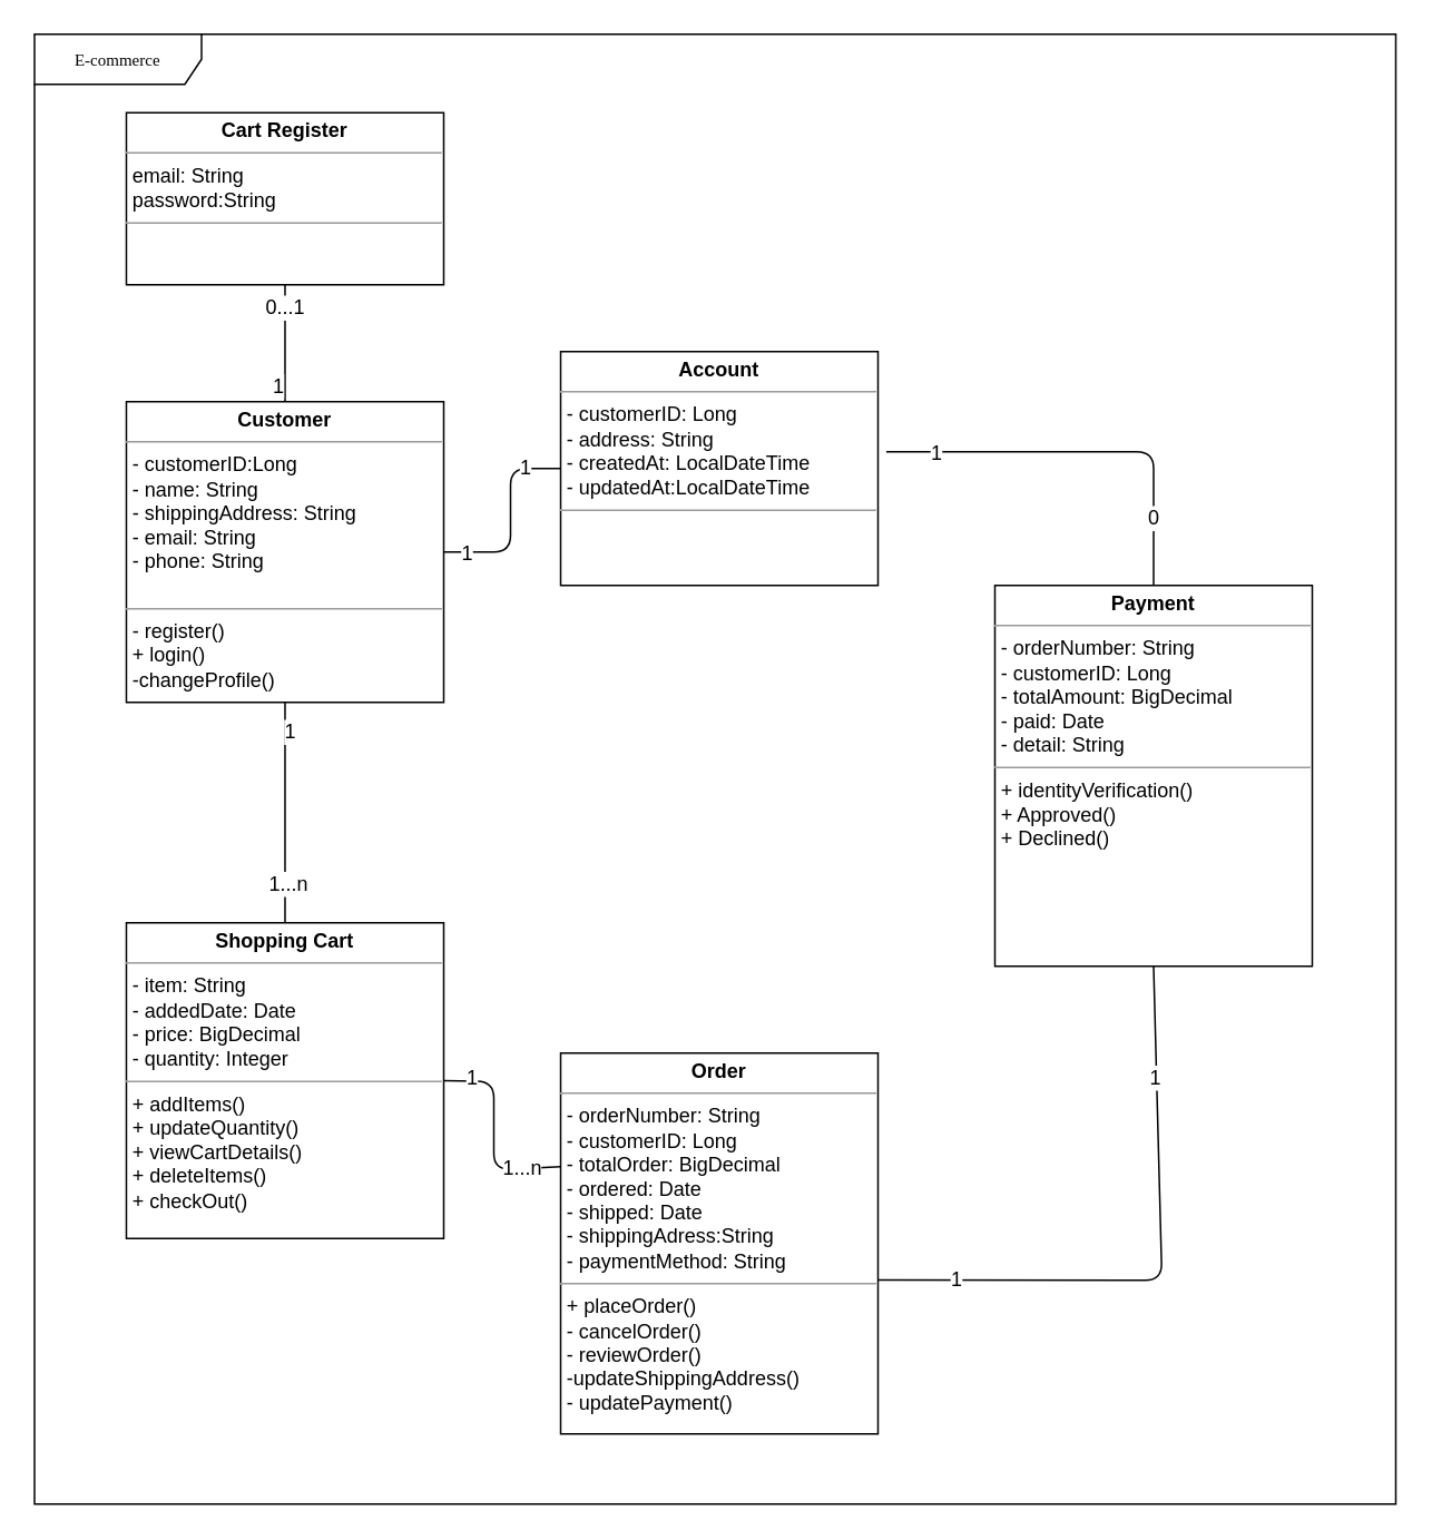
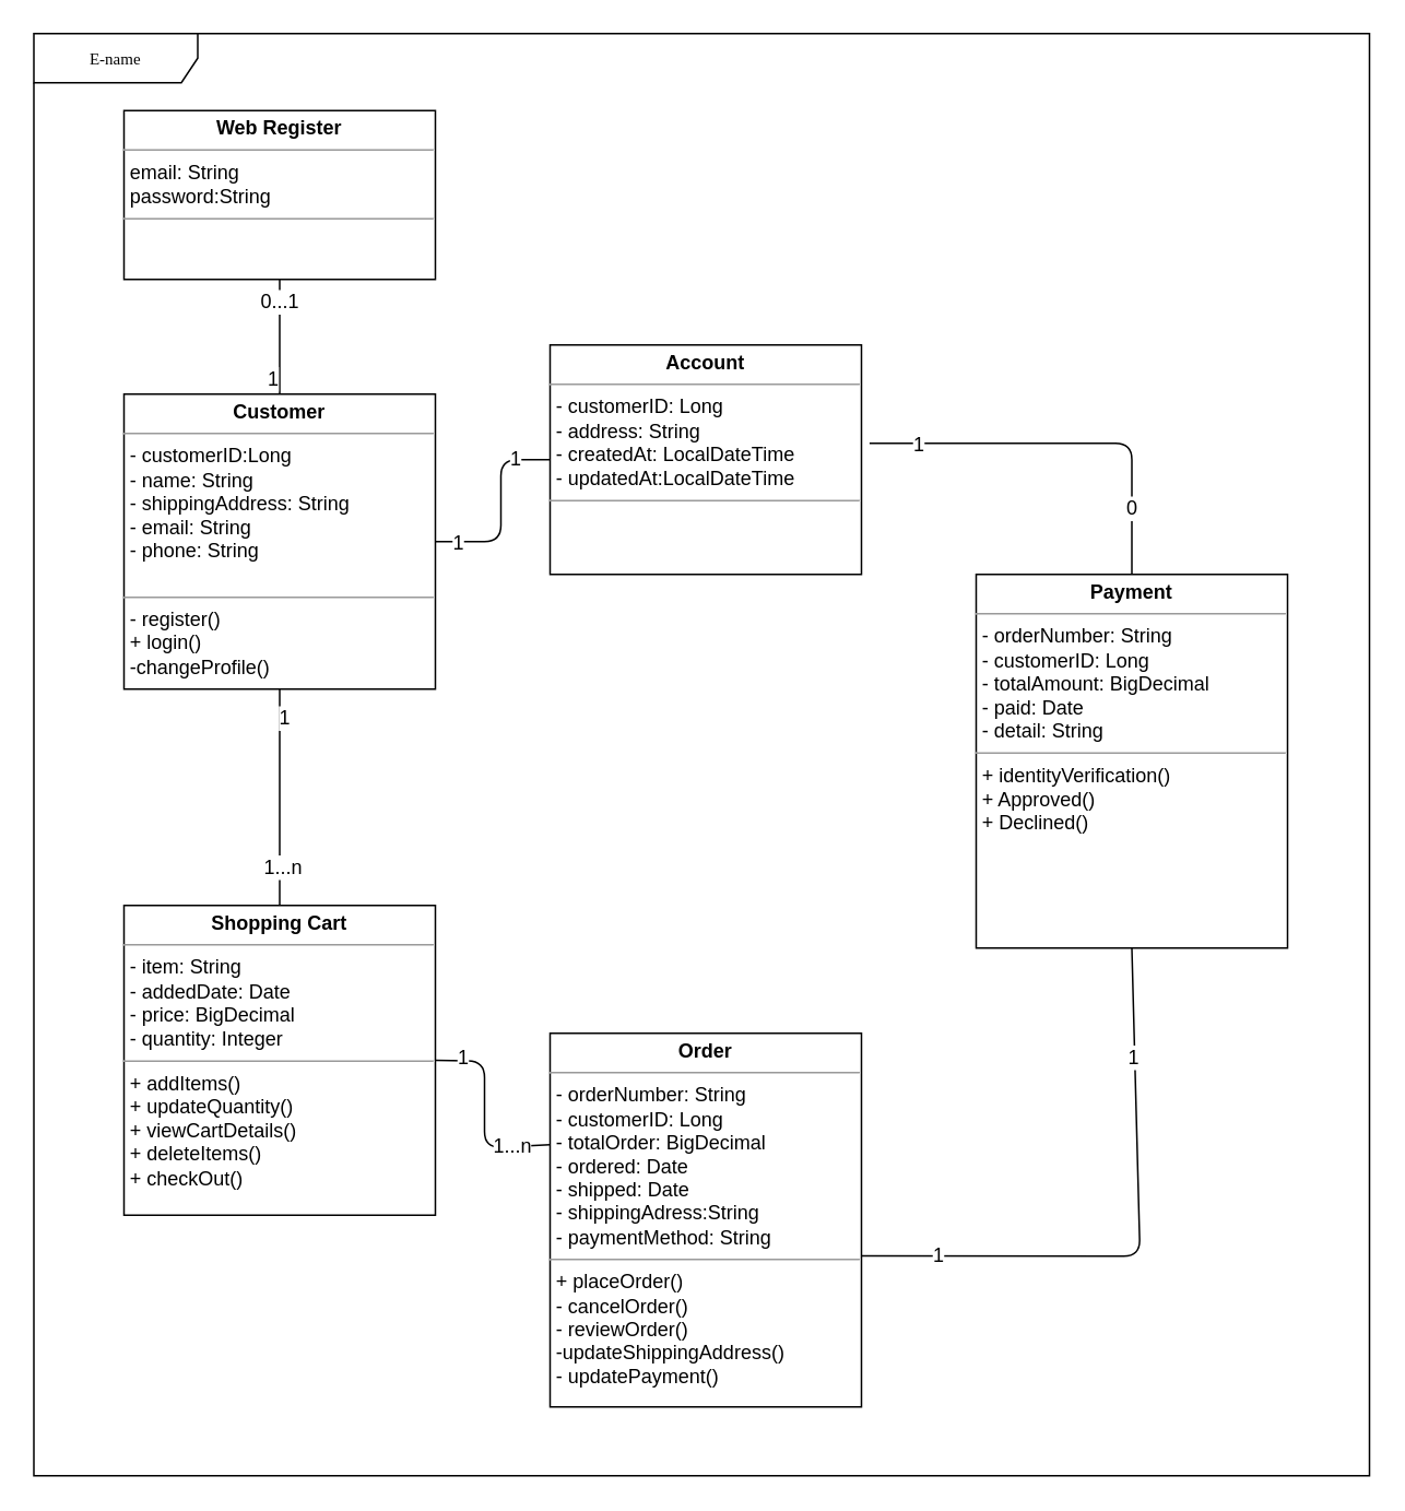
  <mxCell id="0" />
  <mxCell id="1" parent="0" />
- <mxCell id="2" value="E-commerce" style="shape=umlFrame;whiteSpace=wrap;html=1;rounded=0;shadow=0;comic=0;labelBackgroundColor=none;strokeWidth=1;fontFamily=Verdana;fontSize=10;align=center;width=100;height=30;" parent="1" vertex="1"><mxGeometry x="20" y="20" width="815" height="880" as="geometry" /></mxCell>
+ <mxCell id="2" value="E-name" style="shape=umlFrame;whiteSpace=wrap;html=1;rounded=0;shadow=0;comic=0;labelBackgroundColor=none;strokeWidth=1;fontFamily=Verdana;fontSize=10;align=center;width=100;height=30;" parent="1" vertex="1"><mxGeometry x="20" y="20" width="815" height="880" as="geometry" /></mxCell>
  <mxCell id="3" value="&lt;p style=&quot;margin: 0px ; margin-top: 4px ; text-align: center&quot;&gt;&lt;b&gt;Order&lt;/b&gt;&lt;br&gt;&lt;/p&gt;&lt;hr size=&quot;1&quot;&gt;&lt;p style=&quot;margin: 0px ; margin-left: 4px&quot;&gt;- orderNumber: String&lt;/p&gt;&lt;p style=&quot;margin: 0px ; margin-left: 4px&quot;&gt;- customerID: Long&lt;/p&gt;&lt;p style=&quot;margin: 0px ; margin-left: 4px&quot;&gt;- totalOrder: BigDecimal&lt;/p&gt;&lt;p style=&quot;margin: 0px ; margin-left: 4px&quot;&gt;- ordered: Date&lt;/p&gt;&lt;p style=&quot;margin: 0px ; margin-left: 4px&quot;&gt;- shipped: Date&lt;/p&gt;&lt;p style=&quot;margin: 0px ; margin-left: 4px&quot;&gt;- shippingAdress:String&lt;/p&gt;&lt;p style=&quot;margin: 0px ; margin-left: 4px&quot;&gt;- paymentMethod: String&lt;/p&gt;&lt;hr size=&quot;1&quot;&gt;&lt;p style=&quot;margin: 0px ; margin-left: 4px&quot;&gt;+ placeOrder()&lt;/p&gt;&lt;p style=&quot;margin: 0px ; margin-left: 4px&quot;&gt;- cancelOrder()&lt;/p&gt;&lt;p style=&quot;margin: 0px ; margin-left: 4px&quot;&gt;- reviewOrder()&lt;/p&gt;&lt;p style=&quot;margin: 0px ; margin-left: 4px&quot;&gt;-updateShippingAddress()&lt;/p&gt;&lt;p style=&quot;margin: 0px ; margin-left: 4px&quot;&gt;- updatePayment()&lt;/p&gt;" style="verticalAlign=top;align=left;overflow=fill;fontSize=12;fontFamily=Helvetica;html=1;rounded=0;shadow=0;comic=0;labelBackgroundColor=none;strokeWidth=1" parent="1" vertex="1"><mxGeometry x="335" y="630" width="190" height="228" as="geometry" /></mxCell>
  <mxCell id="4" value="&lt;p style=&quot;margin: 0px ; margin-top: 4px ; text-align: center&quot;&gt;&lt;b&gt;Account&lt;/b&gt;&lt;/p&gt;&lt;hr size=&quot;1&quot;&gt;&lt;p style=&quot;margin: 0px ; margin-left: 4px&quot;&gt;- customerID: Long&lt;br&gt;- address: String&lt;/p&gt;&lt;p style=&quot;margin: 0px ; margin-left: 4px&quot;&gt;- createdAt: LocalDateTime&lt;/p&gt;&lt;p style=&quot;margin: 0px ; margin-left: 4px&quot;&gt;- updatedAt:LocalDateTime&lt;/p&gt;&lt;hr size=&quot;1&quot;&gt;&lt;p style=&quot;margin: 0px ; margin-left: 4px&quot;&gt;&lt;br&gt;&lt;/p&gt;" style="verticalAlign=top;align=left;overflow=fill;fontSize=12;fontFamily=Helvetica;html=1;rounded=0;shadow=0;comic=0;labelBackgroundColor=none;strokeWidth=1" parent="1" vertex="1"><mxGeometry x="335" y="210" width="190" height="140" as="geometry" /></mxCell>
- <mxCell id="5" value="&lt;p style=&quot;margin: 0px ; margin-top: 4px ; text-align: center&quot;&gt;&lt;b&gt;Cart Register&lt;/b&gt;&lt;br&gt;&lt;/p&gt;&lt;hr size=&quot;1&quot;&gt;&lt;p style=&quot;margin: 0px ; margin-left: 4px&quot;&gt;email: String&lt;br&gt;password:String&lt;/p&gt;&lt;hr size=&quot;1&quot;&gt;&lt;p style=&quot;margin: 0px ; margin-left: 4px&quot;&gt;&lt;br&gt;&lt;/p&gt;" style="verticalAlign=top;align=left;overflow=fill;fontSize=12;fontFamily=Helvetica;html=1;rounded=0;shadow=0;comic=0;labelBackgroundColor=none;strokeWidth=1" parent="1" vertex="1"><mxGeometry x="75" y="67" width="190" height="103" as="geometry" /></mxCell>
+ <mxCell id="5" value="&lt;p style=&quot;margin: 0px ; margin-top: 4px ; text-align: center&quot;&gt;&lt;b&gt;Web Register&lt;/b&gt;&lt;br&gt;&lt;/p&gt;&lt;hr size=&quot;1&quot;&gt;&lt;p style=&quot;margin: 0px ; margin-left: 4px&quot;&gt;email: String&lt;br&gt;password:String&lt;/p&gt;&lt;hr size=&quot;1&quot;&gt;&lt;p style=&quot;margin: 0px ; margin-left: 4px&quot;&gt;&lt;br&gt;&lt;/p&gt;" style="verticalAlign=top;align=left;overflow=fill;fontSize=12;fontFamily=Helvetica;html=1;rounded=0;shadow=0;comic=0;labelBackgroundColor=none;strokeWidth=1" parent="1" vertex="1"><mxGeometry x="75" y="67" width="190" height="103" as="geometry" /></mxCell>
  <mxCell id="6" value="&lt;p style=&quot;margin: 0px ; margin-top: 4px ; text-align: center&quot;&gt;&lt;b&gt;Customer&lt;/b&gt;&lt;/p&gt;&lt;hr size=&quot;1&quot;&gt;&lt;p style=&quot;margin: 0px ; margin-left: 4px&quot;&gt;- customerID:Long&lt;/p&gt;&lt;p style=&quot;margin: 0px ; margin-left: 4px&quot;&gt;- name: String&lt;br&gt;- shippingAddress: String&lt;/p&gt;&lt;p style=&quot;margin: 0px ; margin-left: 4px&quot;&gt;- email: String&lt;/p&gt;&lt;p style=&quot;margin: 0px ; margin-left: 4px&quot;&gt;- phone: String&lt;/p&gt;&lt;p style=&quot;margin: 0px ; margin-left: 4px&quot;&gt;&lt;br&gt;&lt;/p&gt;&lt;hr size=&quot;1&quot;&gt;&lt;p style=&quot;margin: 0px ; margin-left: 4px&quot;&gt;- register()&lt;br&gt;+ login()&lt;/p&gt;&lt;p style=&quot;margin: 0px ; margin-left: 4px&quot;&gt;-changeProfile()&lt;/p&gt;" style="verticalAlign=top;align=left;overflow=fill;fontSize=12;fontFamily=Helvetica;html=1;rounded=0;shadow=0;comic=0;labelBackgroundColor=none;strokeWidth=1" parent="1" vertex="1"><mxGeometry x="75" y="240" width="190" height="180" as="geometry" /></mxCell>
  <mxCell id="7" value="&lt;p style=&quot;margin: 0px ; margin-top: 4px ; text-align: center&quot;&gt;&lt;b&gt;Shopping Cart&lt;/b&gt;&lt;/p&gt;&lt;hr size=&quot;1&quot;&gt;&lt;p style=&quot;margin: 0px ; margin-left: 4px&quot;&gt;- item: String&lt;br&gt;- addedDate: Date&lt;/p&gt;&lt;p style=&quot;margin: 0px ; margin-left: 4px&quot;&gt;- price: BigDecimal&lt;/p&gt;&lt;p style=&quot;margin: 0px ; margin-left: 4px&quot;&gt;- quantity: Integer&lt;/p&gt;&lt;hr size=&quot;1&quot;&gt;&lt;p style=&quot;margin: 0px ; margin-left: 4px&quot;&gt;+ addItems()&lt;/p&gt;&lt;p style=&quot;margin: 0px ; margin-left: 4px&quot;&gt;+ updateQuantity()&lt;/p&gt;&lt;p style=&quot;margin: 0px ; margin-left: 4px&quot;&gt;+ viewCartDetails()&lt;/p&gt;&lt;p style=&quot;margin: 0px ; margin-left: 4px&quot;&gt;+ deleteItems()&lt;/p&gt;&lt;p style=&quot;margin: 0px ; margin-left: 4px&quot;&gt;+ checkOut()&lt;/p&gt;&lt;p style=&quot;margin: 0px ; margin-left: 4px&quot;&gt;&lt;br&gt;&lt;br&gt;&lt;/p&gt;" style="verticalAlign=top;align=left;overflow=fill;fontSize=12;fontFamily=Helvetica;html=1;rounded=0;shadow=0;comic=0;labelBackgroundColor=none;strokeWidth=1" parent="1" vertex="1"><mxGeometry x="75" y="552" width="190" height="189" as="geometry" /></mxCell>
  <mxCell id="8" value="" style="endArrow=none;html=1;entryX=0.5;entryY=1;entryDx=0;entryDy=0;exitX=0.5;exitY=0;exitDx=0;exitDy=0;" edge="1" parent="1" source="6" target="5"><mxGeometry width="50" height="50" relative="1" as="geometry"><mxPoint x="145" y="227" as="sourcePoint" /><mxPoint x="195" y="177" as="targetPoint" /></mxGeometry></mxCell>
  <mxCell id="9" value="0...1" style="text;html=1;resizable=0;points=[];align=center;verticalAlign=middle;labelBackgroundColor=#ffffff;" vertex="1" connectable="0" parent="8"><mxGeometry x="0.629" y="1" relative="1" as="geometry"><mxPoint as="offset" /></mxGeometry></mxCell>
  <mxCell id="10" value="1" style="text;html=1;resizable=0;points=[];align=center;verticalAlign=middle;labelBackgroundColor=#ffffff;" vertex="1" connectable="0" parent="8"><mxGeometry x="-0.714" y="-1" relative="1" as="geometry"><mxPoint x="-6" as="offset" /></mxGeometry></mxCell>
  <mxCell id="11" value="" style="endArrow=none;html=1;entryX=0;entryY=0.5;entryDx=0;entryDy=0;exitX=1;exitY=0.5;exitDx=0;exitDy=0;" edge="1" parent="1" source="6" target="4"><mxGeometry width="50" height="50" relative="1" as="geometry"><mxPoint x="180" y="250" as="sourcePoint" /><mxPoint x="180" y="180" as="targetPoint" /><Array as="points"><mxPoint x="305" y="330" /><mxPoint x="305" y="280" /></Array></mxGeometry></mxCell>
  <mxCell id="12" value="1" style="text;html=1;resizable=0;points=[];align=center;verticalAlign=middle;labelBackgroundColor=#ffffff;" vertex="1" connectable="0" parent="11"><mxGeometry x="0.629" y="1" relative="1" as="geometry"><mxPoint as="offset" /></mxGeometry></mxCell>
  <mxCell id="13" value="1" style="text;html=1;resizable=0;points=[];align=center;verticalAlign=middle;labelBackgroundColor=#ffffff;" vertex="1" connectable="0" parent="11"><mxGeometry x="-0.714" y="-1" relative="1" as="geometry"><mxPoint x="-4" y="-1" as="offset" /></mxGeometry></mxCell>
  <mxCell id="14" value="" style="endArrow=none;html=1;entryX=0.5;entryY=0;entryDx=0;entryDy=0;exitX=0.5;exitY=1;exitDx=0;exitDy=0;" edge="1" parent="1" source="6" target="7"><mxGeometry width="50" height="50" relative="1" as="geometry"><mxPoint x="165" y="480" as="sourcePoint" /><mxPoint x="270" y="480" as="targetPoint" /></mxGeometry></mxCell>
  <mxCell id="15" value="1...n" style="text;html=1;resizable=0;points=[];align=center;verticalAlign=middle;labelBackgroundColor=#ffffff;" vertex="1" connectable="0" parent="14"><mxGeometry x="0.629" y="1" relative="1" as="geometry"><mxPoint as="offset" /></mxGeometry></mxCell>
  <mxCell id="16" value="1" style="text;html=1;resizable=0;points=[];align=center;verticalAlign=middle;labelBackgroundColor=#ffffff;" vertex="1" connectable="0" parent="14"><mxGeometry x="-0.742" y="2" relative="1" as="geometry"><mxPoint as="offset" /></mxGeometry></mxCell>
  <mxCell id="17" value="" style="endArrow=none;html=1;exitX=1;exitY=0.5;exitDx=0;exitDy=0;entryX=0;entryY=0.298;entryDx=0;entryDy=0;entryPerimeter=0;" edge="1" parent="1" source="7" target="3"><mxGeometry width="50" height="50" relative="1" as="geometry"><mxPoint x="180" y="430" as="sourcePoint" /><mxPoint x="180" y="562" as="targetPoint" /><Array as="points"><mxPoint x="295" y="647" /><mxPoint x="295" y="700" /></Array></mxGeometry></mxCell>
  <mxCell id="18" value="1...n" style="text;html=1;resizable=0;points=[];align=center;verticalAlign=middle;labelBackgroundColor=#ffffff;" vertex="1" connectable="0" parent="17"><mxGeometry x="0.629" y="1" relative="1" as="geometry"><mxPoint as="offset" /></mxGeometry></mxCell>
  <mxCell id="19" value="1" style="text;html=1;resizable=0;points=[];align=center;verticalAlign=middle;labelBackgroundColor=#ffffff;" vertex="1" connectable="0" parent="17"><mxGeometry x="-0.742" y="2" relative="1" as="geometry"><mxPoint as="offset" /></mxGeometry></mxCell>
  <mxCell id="20" value="&lt;p style=&quot;margin: 0px ; margin-top: 4px ; text-align: center&quot;&gt;&lt;b&gt;Payment&lt;/b&gt;&lt;br&gt;&lt;/p&gt;&lt;hr size=&quot;1&quot;&gt;&lt;p style=&quot;margin: 0px ; margin-left: 4px&quot;&gt;- orderNumber: String&lt;/p&gt;&lt;p style=&quot;margin: 0px ; margin-left: 4px&quot;&gt;- customerID: Long&lt;/p&gt;&lt;p style=&quot;margin: 0px ; margin-left: 4px&quot;&gt;- totalAmount: BigDecimal&lt;/p&gt;&lt;p style=&quot;margin: 0px ; margin-left: 4px&quot;&gt;- paid&lt;span&gt;: Date&lt;/span&gt;&lt;/p&gt;&lt;p style=&quot;margin: 0px ; margin-left: 4px&quot;&gt;- detail: String&lt;/p&gt;&lt;hr size=&quot;1&quot;&gt;&lt;p style=&quot;margin: 0px ; margin-left: 4px&quot;&gt;+ identityVerification()&lt;/p&gt;&lt;p style=&quot;margin: 0px ; margin-left: 4px&quot;&gt;+ Approved()&lt;/p&gt;&lt;p style=&quot;margin: 0px ; margin-left: 4px&quot;&gt;+ Declined()&lt;/p&gt;" style="verticalAlign=top;align=left;overflow=fill;fontSize=12;fontFamily=Helvetica;html=1;rounded=0;shadow=0;comic=0;labelBackgroundColor=none;strokeWidth=1" vertex="1" parent="1"><mxGeometry x="595" y="350" width="190" height="228" as="geometry" /></mxCell>
  <mxCell id="21" value="" style="endArrow=none;html=1;entryX=0.5;entryY=1;entryDx=0;entryDy=0;exitX=1;exitY=0.596;exitDx=0;exitDy=0;exitPerimeter=0;" edge="1" parent="1" source="3" target="20"><mxGeometry width="50" height="50" relative="1" as="geometry"><mxPoint x="460" y="560" as="sourcePoint" /><mxPoint x="560" y="560" as="targetPoint" /><Array as="points"><mxPoint x="695" y="766" /></Array></mxGeometry></mxCell>
  <mxCell id="22" value="1" style="text;html=1;resizable=0;points=[];align=center;verticalAlign=middle;labelBackgroundColor=#ffffff;" vertex="1" connectable="0" parent="21"><mxGeometry x="0.629" y="1" relative="1" as="geometry"><mxPoint as="offset" /></mxGeometry></mxCell>
  <mxCell id="23" value="1" style="text;html=1;resizable=0;points=[];align=center;verticalAlign=middle;labelBackgroundColor=#ffffff;" vertex="1" connectable="0" parent="21"><mxGeometry x="-0.714" y="-1" relative="1" as="geometry"><mxPoint x="-4" y="-1" as="offset" /></mxGeometry></mxCell>
  <mxCell id="24" value="" style="endArrow=none;html=1;entryX=0.5;entryY=0;entryDx=0;entryDy=0;exitX=1.026;exitY=0.429;exitDx=0;exitDy=0;exitPerimeter=0;" edge="1" parent="1" source="4" target="20"><mxGeometry width="50" height="50" relative="1" as="geometry"><mxPoint x="275" y="340" as="sourcePoint" /><mxPoint x="375" y="340" as="targetPoint" /><Array as="points"><mxPoint x="690" y="270" /></Array></mxGeometry></mxCell>
  <mxCell id="25" value="1" style="text;html=1;resizable=0;points=[];align=center;verticalAlign=middle;labelBackgroundColor=#ffffff;" vertex="1" connectable="0" parent="24"><mxGeometry x="-0.714" y="-1" relative="1" as="geometry"><mxPoint x="-4" y="-1" as="offset" /></mxGeometry></mxCell>
  <mxCell id="26" value="0" style="text;html=1;resizable=0;points=[];align=center;verticalAlign=middle;labelBackgroundColor=#ffffff;" vertex="1" connectable="0" parent="24"><mxGeometry x="0.67" y="-1" relative="1" as="geometry"><mxPoint as="offset" /></mxGeometry></mxCell>
